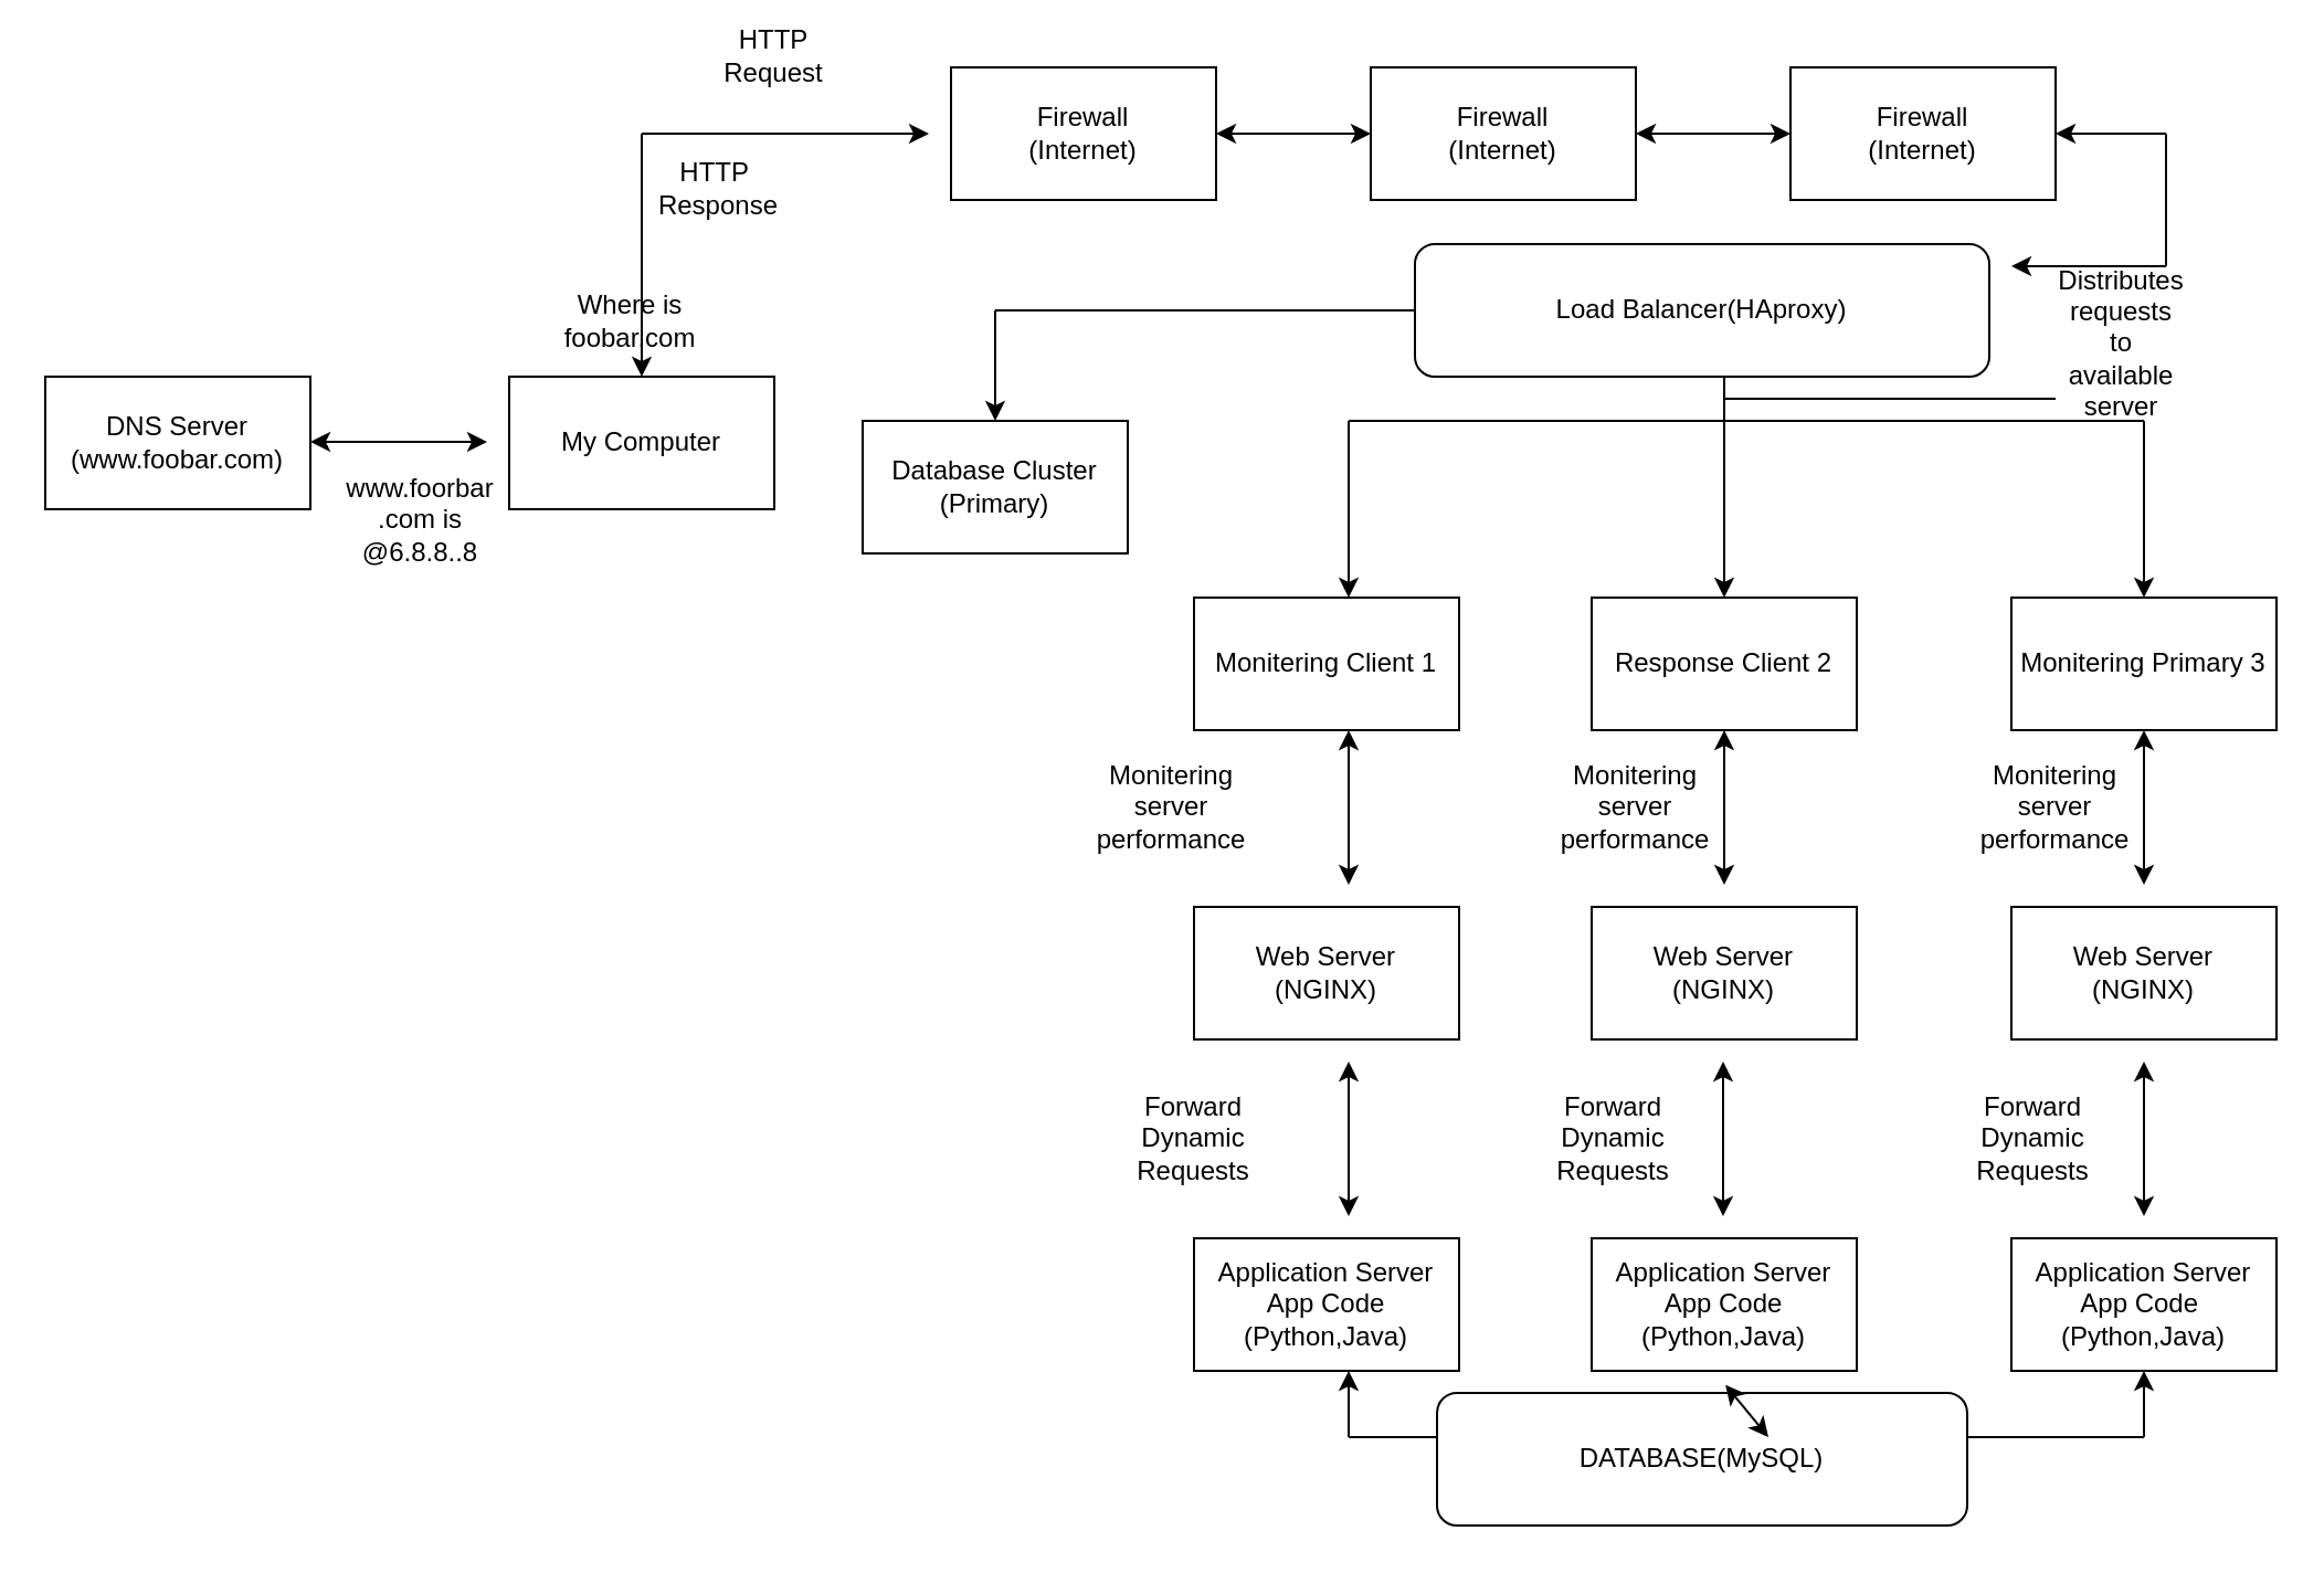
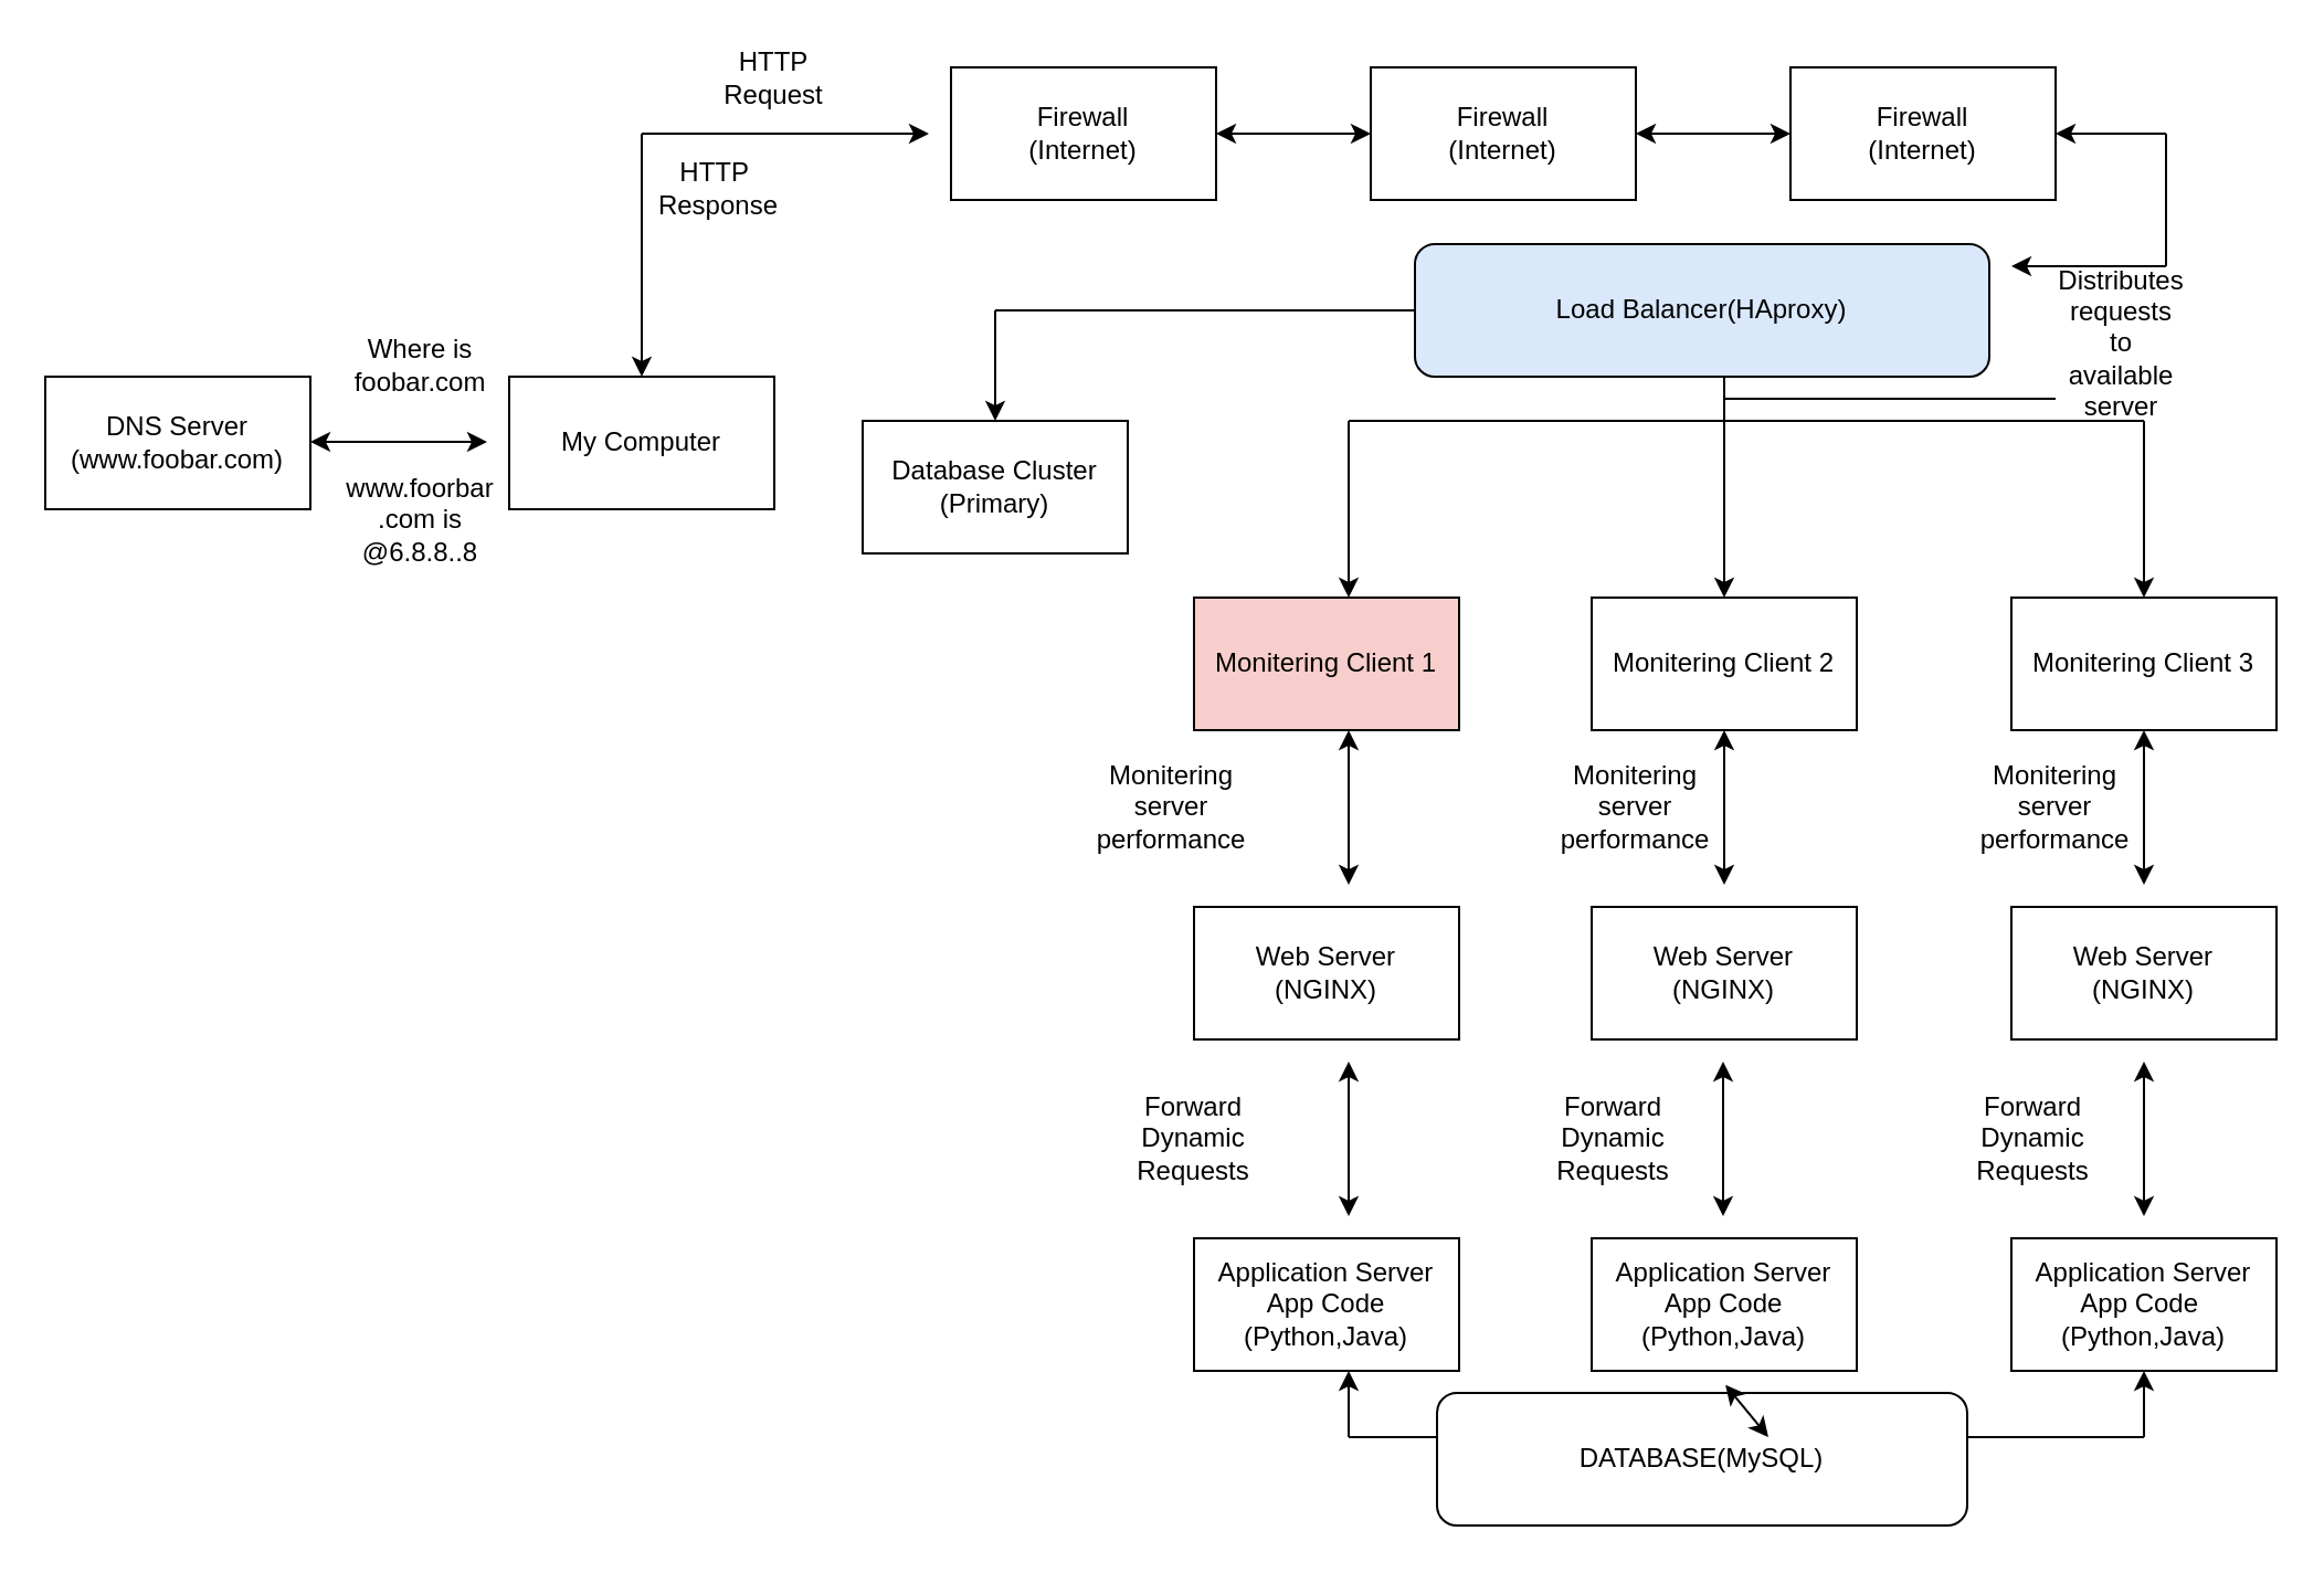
  <mxCell id="0" />
  <mxCell id="1" parent="0" />
  <mxCell id="2" value="DNS Server&lt;br&gt;(www.foobar.com)" style="rounded=0;whiteSpace=wrap;html=1;" vertex="1" parent="1"><mxGeometry x="20" y="170" width="120" height="60" as="geometry" /></mxCell>
  <mxCell id="3" value="" style="endArrow=classic;startArrow=classic;html=1;rounded=0;" edge="1" parent="1"><mxGeometry width="50" height="50" relative="1" as="geometry"><mxPoint x="140" y="199.5" as="sourcePoint" /><mxPoint x="220" y="199.5" as="targetPoint" /></mxGeometry></mxCell>
  <mxCell id="4" value="My Computer" style="rounded=0;whiteSpace=wrap;html=1;" vertex="1" parent="1"><mxGeometry x="230" y="170" width="120" height="60" as="geometry" /></mxCell>
  <mxCell id="5" value="" style="endArrow=classic;html=1;rounded=0;" edge="1" parent="1"><mxGeometry width="50" height="50" relative="1" as="geometry"><mxPoint x="290" y="60" as="sourcePoint" /><mxPoint x="290" y="170" as="targetPoint" /></mxGeometry></mxCell>
  <mxCell id="6" value="Firewall&lt;br&gt;(Internet)" style="rounded=0;whiteSpace=wrap;html=1;" vertex="1" parent="1"><mxGeometry x="430" y="30" width="120" height="60" as="geometry" /></mxCell>
  <mxCell id="7" value="" style="endArrow=classic;startArrow=classic;html=1;rounded=0;" edge="1" parent="1"><mxGeometry width="50" height="50" relative="1" as="geometry"><mxPoint x="550" y="60" as="sourcePoint" /><mxPoint x="620" y="60" as="targetPoint" /></mxGeometry></mxCell>
  <mxCell id="8" value="Firewall&lt;br&gt;(Internet)" style="rounded=0;whiteSpace=wrap;html=1;" vertex="1" parent="1"><mxGeometry x="620" y="30" width="120" height="60" as="geometry" /></mxCell>
  <mxCell id="9" value="" style="endArrow=classic;startArrow=classic;html=1;rounded=0;" edge="1" parent="1"><mxGeometry width="50" height="50" relative="1" as="geometry"><mxPoint x="740" y="60" as="sourcePoint" /><mxPoint x="810" y="60" as="targetPoint" /></mxGeometry></mxCell>
  <mxCell id="10" value="Firewall&lt;br&gt;(Internet)" style="rounded=0;whiteSpace=wrap;html=1;" vertex="1" parent="1"><mxGeometry x="810" y="30" width="120" height="60" as="geometry" /></mxCell>
  <mxCell id="11" value="" style="endArrow=classic;html=1;rounded=0;" edge="1" parent="1"><mxGeometry width="50" height="50" relative="1" as="geometry"><mxPoint x="290" y="60" as="sourcePoint" /><mxPoint x="420" y="60" as="targetPoint" /></mxGeometry></mxCell>
  <mxCell id="12" value="" style="endArrow=classic;html=1;rounded=0;" edge="1" parent="1"><mxGeometry width="50" height="50" relative="1" as="geometry"><mxPoint x="980" y="60" as="sourcePoint" /><mxPoint x="930" y="60" as="targetPoint" /></mxGeometry></mxCell>
  <mxCell id="13" value="" style="endArrow=none;html=1;rounded=0;" edge="1" parent="1"><mxGeometry width="50" height="50" relative="1" as="geometry"><mxPoint x="980" y="120" as="sourcePoint" /><mxPoint x="980" y="60" as="targetPoint" /></mxGeometry></mxCell>
- <mxCell id="14" value="Load Balancer(HAproxy)" style="rounded=1;whiteSpace=wrap;html=1;" vertex="1" parent="1"><mxGeometry x="640" y="110" width="260" height="60" as="geometry" /></mxCell>
+ <mxCell id="14" value="Load Balancer(HAproxy)" style="rounded=1;whiteSpace=wrap;html=1;fillColor=#dae8fc;" vertex="1" parent="1"><mxGeometry x="640" y="110" width="260" height="60" as="geometry" /></mxCell>
  <mxCell id="15" value="" style="endArrow=classic;html=1;rounded=0;" edge="1" parent="1"><mxGeometry width="50" height="50" relative="1" as="geometry"><mxPoint x="980" y="120" as="sourcePoint" /><mxPoint x="910" y="120" as="targetPoint" /></mxGeometry></mxCell>
  <mxCell id="16" value="" style="endArrow=none;html=1;rounded=0;" edge="1" parent="1"><mxGeometry width="50" height="50" relative="1" as="geometry"><mxPoint x="450" y="140" as="sourcePoint" /><mxPoint x="640" y="140" as="targetPoint" /></mxGeometry></mxCell>
  <mxCell id="17" value="" style="endArrow=classic;html=1;rounded=0;" edge="1" parent="1"><mxGeometry width="50" height="50" relative="1" as="geometry"><mxPoint x="450" y="140" as="sourcePoint" /><mxPoint x="450" y="190" as="targetPoint" /></mxGeometry></mxCell>
  <mxCell id="18" value="Database Cluster&lt;br&gt;(Primary)" style="rounded=0;whiteSpace=wrap;html=1;" vertex="1" parent="1"><mxGeometry x="390" y="190" width="120" height="60" as="geometry" /></mxCell>
  <mxCell id="19" value="" style="endArrow=none;html=1;rounded=0;" edge="1" parent="1"><mxGeometry width="50" height="50" relative="1" as="geometry"><mxPoint x="780" y="190" as="sourcePoint" /><mxPoint x="780" y="170" as="targetPoint" /></mxGeometry></mxCell>
  <mxCell id="20" value="" style="endArrow=none;html=1;rounded=0;" edge="1" parent="1"><mxGeometry width="50" height="50" relative="1" as="geometry"><mxPoint x="780" y="190" as="sourcePoint" /><mxPoint x="970" y="190" as="targetPoint" /></mxGeometry></mxCell>
  <mxCell id="21" value="" style="endArrow=none;html=1;rounded=0;" edge="1" parent="1"><mxGeometry width="50" height="50" relative="1" as="geometry"><mxPoint x="610" y="190" as="sourcePoint" /><mxPoint x="780" y="190" as="targetPoint" /></mxGeometry></mxCell>
  <mxCell id="22" value="" style="endArrow=classic;html=1;rounded=0;" edge="1" parent="1"><mxGeometry width="50" height="50" relative="1" as="geometry"><mxPoint x="610" y="190" as="sourcePoint" /><mxPoint x="610" y="270" as="targetPoint" /></mxGeometry></mxCell>
  <mxCell id="23" value="" style="endArrow=classic;html=1;rounded=0;" edge="1" parent="1"><mxGeometry width="50" height="50" relative="1" as="geometry"><mxPoint x="780" y="190" as="sourcePoint" /><mxPoint x="780" y="270" as="targetPoint" /></mxGeometry></mxCell>
  <mxCell id="24" value="" style="endArrow=classic;html=1;rounded=0;" edge="1" parent="1"><mxGeometry width="50" height="50" relative="1" as="geometry"><mxPoint x="970" y="190" as="sourcePoint" /><mxPoint x="970" y="270" as="targetPoint" /></mxGeometry></mxCell>
- <mxCell id="25" value="Monitering Client 1" style="rounded=0;whiteSpace=wrap;html=1;" vertex="1" parent="1"><mxGeometry x="540" y="270" width="120" height="60" as="geometry" /></mxCell>
- <mxCell id="26" value="Response Client 2" style="rounded=0;whiteSpace=wrap;html=1;" vertex="1" parent="1"><mxGeometry x="720" y="270" width="120" height="60" as="geometry" /></mxCell>
- <mxCell id="27" value="Monitering Primary 3" style="rounded=0;whiteSpace=wrap;html=1;" vertex="1" parent="1"><mxGeometry x="910" y="270" width="120" height="60" as="geometry" /></mxCell>
+ <mxCell id="25" value="Monitering Client 1" style="rounded=0;whiteSpace=wrap;html=1;fillColor=#f8cecc;" vertex="1" parent="1"><mxGeometry x="540" y="270" width="120" height="60" as="geometry" /></mxCell>
+ <mxCell id="26" value="Monitering Client 2" style="rounded=0;whiteSpace=wrap;html=1;" vertex="1" parent="1"><mxGeometry x="720" y="270" width="120" height="60" as="geometry" /></mxCell>
+ <mxCell id="27" value="Monitering Client 3" style="rounded=0;whiteSpace=wrap;html=1;" vertex="1" parent="1"><mxGeometry x="910" y="270" width="120" height="60" as="geometry" /></mxCell>
  <mxCell id="28" value="" style="endArrow=classic;startArrow=classic;html=1;rounded=0;" edge="1" parent="1"><mxGeometry width="50" height="50" relative="1" as="geometry"><mxPoint x="610" y="400" as="sourcePoint" /><mxPoint x="610" y="330" as="targetPoint" /></mxGeometry></mxCell>
  <mxCell id="29" value="" style="endArrow=classic;startArrow=classic;html=1;rounded=0;" edge="1" parent="1"><mxGeometry width="50" height="50" relative="1" as="geometry"><mxPoint x="780" y="400" as="sourcePoint" /><mxPoint x="780" y="330" as="targetPoint" /></mxGeometry></mxCell>
  <mxCell id="30" value="" style="endArrow=classic;startArrow=classic;html=1;rounded=0;" edge="1" parent="1"><mxGeometry width="50" height="50" relative="1" as="geometry"><mxPoint x="970" y="400" as="sourcePoint" /><mxPoint x="970" y="330" as="targetPoint" /></mxGeometry></mxCell>
  <mxCell id="31" value="Web Server&lt;br&gt;(NGINX)" style="rounded=0;whiteSpace=wrap;html=1;" vertex="1" parent="1"><mxGeometry x="540" y="410" width="120" height="60" as="geometry" /></mxCell>
  <mxCell id="32" value="Web Server&lt;br&gt;(NGINX)" style="rounded=0;whiteSpace=wrap;html=1;" vertex="1" parent="1"><mxGeometry x="720" y="410" width="120" height="60" as="geometry" /></mxCell>
  <mxCell id="33" value="Web Server&lt;br&gt;(NGINX)" style="rounded=0;whiteSpace=wrap;html=1;" vertex="1" parent="1"><mxGeometry x="910" y="410" width="120" height="60" as="geometry" /></mxCell>
  <mxCell id="34" value="" style="endArrow=classic;startArrow=classic;html=1;rounded=0;" edge="1" parent="1"><mxGeometry width="50" height="50" relative="1" as="geometry"><mxPoint x="610" y="550" as="sourcePoint" /><mxPoint x="610" y="480" as="targetPoint" /></mxGeometry></mxCell>
  <mxCell id="35" value="" style="endArrow=classic;startArrow=classic;html=1;rounded=0;" edge="1" parent="1"><mxGeometry width="50" height="50" relative="1" as="geometry"><mxPoint x="779.5" y="550" as="sourcePoint" /><mxPoint x="779.5" y="480" as="targetPoint" /></mxGeometry></mxCell>
  <mxCell id="36" value="" style="endArrow=classic;startArrow=classic;html=1;rounded=0;" edge="1" parent="1"><mxGeometry width="50" height="50" relative="1" as="geometry"><mxPoint x="970" y="550" as="sourcePoint" /><mxPoint x="970" y="480" as="targetPoint" /></mxGeometry></mxCell>
  <mxCell id="37" value="Application Server App Code&lt;br&gt;(Python,Java)" style="rounded=0;whiteSpace=wrap;html=1;" vertex="1" parent="1"><mxGeometry x="540" y="560" width="120" height="60" as="geometry" /></mxCell>
  <mxCell id="38" value="Application Server App Code&lt;br&gt;(Python,Java)" style="rounded=0;whiteSpace=wrap;html=1;" vertex="1" parent="1"><mxGeometry x="720" y="560" width="120" height="60" as="geometry" /></mxCell>
  <mxCell id="39" value="Application Server App Code&amp;nbsp;&lt;br&gt;(Python,Java)" style="rounded=0;whiteSpace=wrap;html=1;" vertex="1" parent="1"><mxGeometry x="910" y="560" width="120" height="60" as="geometry" /></mxCell>
  <mxCell id="40" value="" style="endArrow=classic;html=1;rounded=0;" edge="1" parent="1"><mxGeometry width="50" height="50" relative="1" as="geometry"><mxPoint x="610" y="650" as="sourcePoint" /><mxPoint x="610" y="620" as="targetPoint" /></mxGeometry></mxCell>
  <mxCell id="41" value="" style="endArrow=none;html=1;rounded=0;" edge="1" parent="1"><mxGeometry width="50" height="50" relative="1" as="geometry"><mxPoint x="610" y="650" as="sourcePoint" /><mxPoint x="970" y="650" as="targetPoint" /></mxGeometry></mxCell>
  <mxCell id="42" value="" style="endArrow=classic;html=1;rounded=0;entryX=0.5;entryY=1;entryDx=0;entryDy=0;" edge="1" parent="1" target="39"><mxGeometry width="50" height="50" relative="1" as="geometry"><mxPoint x="970" y="650" as="sourcePoint" /><mxPoint x="1020" y="600" as="targetPoint" /></mxGeometry></mxCell>
  <mxCell id="43" value="DATABASE(MySQL)" style="rounded=1;whiteSpace=wrap;html=1;" vertex="1" parent="1"><mxGeometry x="650" y="630" width="240" height="60" as="geometry" /></mxCell>
- <mxCell id="44" value="Where is foobar.com" style="text;html=1;strokeColor=none;fillColor=none;align=center;verticalAlign=middle;whiteSpace=wrap;rounded=0;" vertex="1" parent="1"><mxGeometry x="255" y="130" width="60" height="30" as="geometry" /></mxCell>
+ <mxCell id="44" value="Where is foobar.com" style="text;html=1;strokeColor=none;fillColor=none;align=center;verticalAlign=middle;whiteSpace=wrap;rounded=0;" vertex="1" parent="1"><mxGeometry x="160" y="150" width="60" height="30" as="geometry" /></mxCell>
  <mxCell id="45" value="www.foorbar&lt;br&gt;.com is @6.8.8..8" style="text;html=1;strokeColor=none;fillColor=none;align=center;verticalAlign=middle;whiteSpace=wrap;rounded=0;" vertex="1" parent="1"><mxGeometry x="160" y="220" width="60" height="30" as="geometry" /></mxCell>
- <mxCell id="46" value="HTTP Request" style="text;html=1;strokeColor=none;fillColor=none;align=center;verticalAlign=middle;whiteSpace=wrap;rounded=0;" vertex="1" parent="1"><mxGeometry x="320" y="10" width="60" height="30" as="geometry" /></mxCell>
+ <mxCell id="46" value="HTTP Request" style="text;html=1;strokeColor=none;fillColor=none;align=center;verticalAlign=middle;whiteSpace=wrap;rounded=0;" vertex="1" parent="1"><mxGeometry x="320" y="20" width="60" height="30" as="geometry" /></mxCell>
  <mxCell id="47" value="HTTP&amp;nbsp;&lt;br&gt;Response" style="text;html=1;strokeColor=none;fillColor=none;align=center;verticalAlign=middle;whiteSpace=wrap;rounded=0;" vertex="1" parent="1"><mxGeometry x="295" y="70" width="60" height="30" as="geometry" /></mxCell>
  <mxCell id="48" value="" style="endArrow=none;html=1;rounded=0;" edge="1" parent="1"><mxGeometry width="50" height="50" relative="1" as="geometry"><mxPoint x="780" y="180" as="sourcePoint" /><mxPoint x="930" y="180" as="targetPoint" /></mxGeometry></mxCell>
  <mxCell id="49" value="Distributes requests to available server" style="text;html=1;strokeColor=none;fillColor=none;align=center;verticalAlign=middle;whiteSpace=wrap;rounded=0;" vertex="1" parent="1"><mxGeometry x="930" y="140" width="60" height="30" as="geometry" /></mxCell>
  <mxCell id="50" value="Monitering server performance" style="text;html=1;strokeColor=none;fillColor=none;align=center;verticalAlign=middle;whiteSpace=wrap;rounded=0;" vertex="1" parent="1"><mxGeometry x="500" y="350" width="60" height="30" as="geometry" /></mxCell>
  <mxCell id="51" value="Monitering server performance" style="text;html=1;strokeColor=none;fillColor=none;align=center;verticalAlign=middle;whiteSpace=wrap;rounded=0;" vertex="1" parent="1"><mxGeometry x="710" y="350" width="60" height="30" as="geometry" /></mxCell>
  <mxCell id="52" value="Monitering server performance" style="text;html=1;strokeColor=none;fillColor=none;align=center;verticalAlign=middle;whiteSpace=wrap;rounded=0;" vertex="1" parent="1"><mxGeometry x="900" y="350" width="60" height="30" as="geometry" /></mxCell>
  <mxCell id="53" value="Forward Dynamic Requests" style="text;html=1;strokeColor=none;fillColor=none;align=center;verticalAlign=middle;whiteSpace=wrap;rounded=0;" vertex="1" parent="1"><mxGeometry x="510" y="500" width="60" height="30" as="geometry" /></mxCell>
  <mxCell id="54" value="Forward Dynamic Requests" style="text;html=1;strokeColor=none;fillColor=none;align=center;verticalAlign=middle;whiteSpace=wrap;rounded=0;" vertex="1" parent="1"><mxGeometry x="700" y="500" width="60" height="30" as="geometry" /></mxCell>
  <mxCell id="55" value="Forward Dynamic Requests" style="text;html=1;strokeColor=none;fillColor=none;align=center;verticalAlign=middle;whiteSpace=wrap;rounded=0;" vertex="1" parent="1"><mxGeometry x="890" y="500" width="60" height="30" as="geometry" /></mxCell>
  <mxCell id="56" value="" style="endArrow=classic;startArrow=classic;html=1;rounded=0;exitX=0.544;exitY=-0.061;exitDx=0;exitDy=0;exitPerimeter=0;" edge="1" parent="1" source="43"><mxGeometry width="50" height="50" relative="1" as="geometry"><mxPoint x="750" y="700" as="sourcePoint" /><mxPoint x="800" y="650" as="targetPoint" /></mxGeometry></mxCell>
